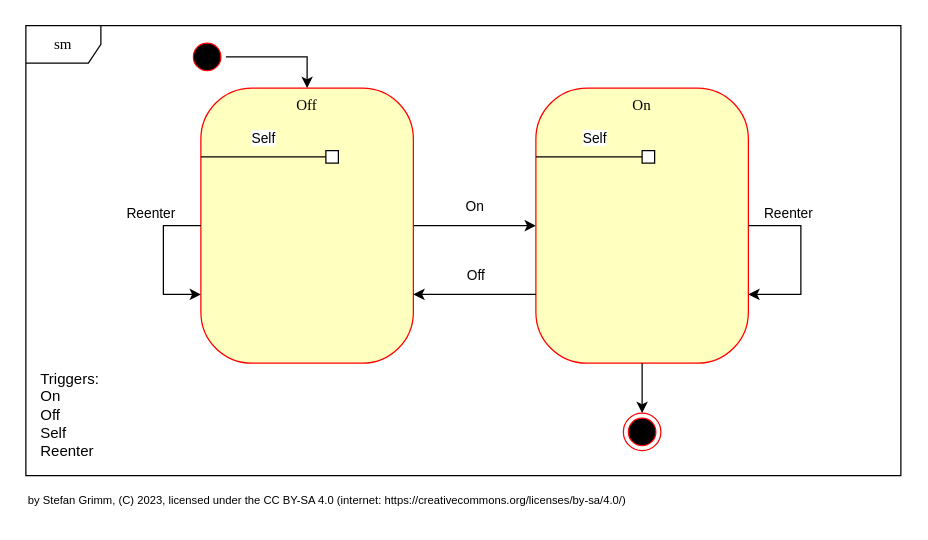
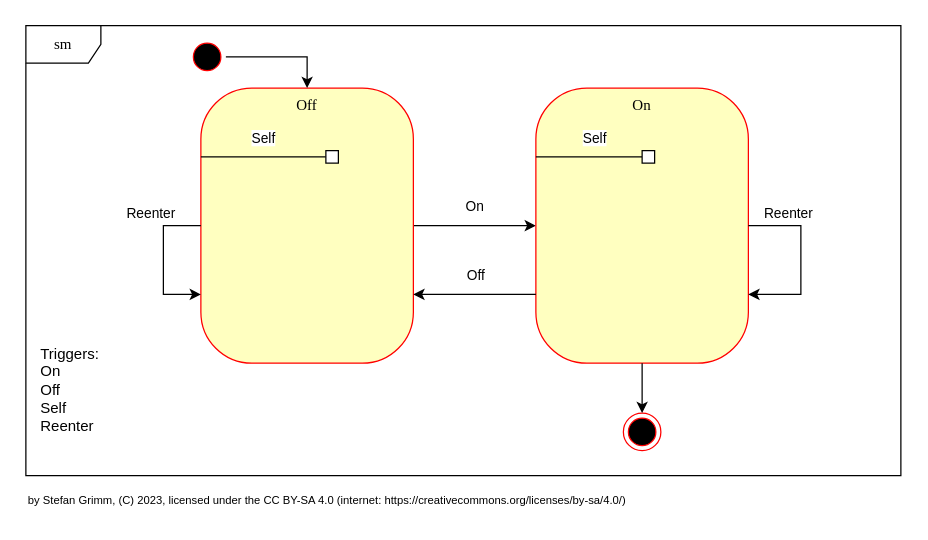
  <mxCell id="0" />
  <mxCell id="1" parent="0" />
  <mxCell id="2" value="sm" style="shape=umlFrame;whiteSpace=wrap;html=1;rounded=1;shadow=0;comic=0;labelBackgroundColor=none;strokeWidth=1;fontFamily=Verdana;fontSize=12;align=center;" parent="1" vertex="1"><mxGeometry x="20" y="20" width="700" height="360" as="geometry" /></mxCell>
  <mxCell id="3" value="On" style="edgeStyle=orthogonalEdgeStyle;rounded=0;orthogonalLoop=1;jettySize=auto;html=1;entryX=0;entryY=0.5;entryDx=0;entryDy=0;exitX=1;exitY=0.5;exitDx=0;exitDy=0;" parent="1" source="4" target="9" edge="1"><mxGeometry y="15" relative="1" as="geometry"><mxPoint x="330" y="250" as="sourcePoint" /><mxPoint x="428" y="250" as="targetPoint" /><mxPoint as="offset" /></mxGeometry></mxCell>
  <mxCell id="4" value="Off" style="rounded=1;whiteSpace=wrap;html=1;arcSize=24;fillColor=#ffffc0;strokeColor=#ff0000;shadow=0;comic=0;labelBackgroundColor=none;fontFamily=Verdana;fontSize=12;fontColor=#000000;align=center;verticalAlign=top;" parent="1" vertex="1"><mxGeometry x="160" y="70" width="170" height="220" as="geometry" /></mxCell>
  <mxCell id="5" style="edgeStyle=orthogonalEdgeStyle;rounded=0;orthogonalLoop=1;jettySize=auto;html=1;entryX=0.5;entryY=0;entryDx=0;entryDy=0;" parent="1" source="6" target="4" edge="1"><mxGeometry relative="1" as="geometry"><Array as="points"><mxPoint x="245" y="45" /></Array></mxGeometry></mxCell>
  <mxCell id="6" value="" style="ellipse;html=1;shape=startState;fillColor=#000000;strokeColor=#ff0000;rounded=1;shadow=0;comic=0;labelBackgroundColor=none;fontFamily=Verdana;fontSize=12;fontColor=#000000;align=center;direction=south;" parent="1" vertex="1"><mxGeometry x="150" y="30" width="30" height="30" as="geometry" /></mxCell>
  <mxCell id="7" value="Self" style="endArrow=none;html=1;rounded=0;exitX=0;exitY=0.5;exitDx=0;exitDy=0;entryX=0;entryY=0.25;entryDx=0;entryDy=0;" parent="1" source="8" target="4" edge="1"><mxGeometry y="-15" width="50" height="50" relative="1" as="geometry"><mxPoint x="350" y="220" as="sourcePoint" /><mxPoint x="400" y="310" as="targetPoint" /><Array as="points" /><mxPoint as="offset" /></mxGeometry></mxCell>
  <mxCell id="8" value="" style="whiteSpace=wrap;html=1;aspect=fixed;" parent="1" vertex="1"><mxGeometry x="260" y="120" width="10" height="10" as="geometry" /></mxCell>
  <mxCell id="9" value="On" style="rounded=1;whiteSpace=wrap;html=1;arcSize=24;fillColor=#ffffc0;strokeColor=#ff0000;shadow=0;comic=0;labelBackgroundColor=none;fontFamily=Verdana;fontSize=12;fontColor=#000000;align=center;verticalAlign=top;" parent="1" vertex="1"><mxGeometry x="428" y="70" width="170" height="220" as="geometry" /></mxCell>
  <mxCell id="10" value="Self" style="endArrow=none;html=1;rounded=0;exitX=0;exitY=0.5;exitDx=0;exitDy=0;entryX=0;entryY=0.25;entryDx=0;entryDy=0;" parent="1" source="11" target="9" edge="1"><mxGeometry x="-0.111" y="-15" width="50" height="50" relative="1" as="geometry"><mxPoint x="550" y="220" as="sourcePoint" /><mxPoint x="600" y="310" as="targetPoint" /><Array as="points" /><mxPoint as="offset" /></mxGeometry></mxCell>
  <mxCell id="11" value="" style="whiteSpace=wrap;html=1;aspect=fixed;" parent="1" vertex="1"><mxGeometry x="513" y="120" width="10" height="10" as="geometry" /></mxCell>
  <mxCell id="12" value="by Stefan Grimm, (C) 2023, licensed under the CC BY-SA 4.0 (internet: https://creativecommons.org/licenses/by-sa/4.0/)" style="text;html=1;strokeColor=none;fillColor=none;align=left;verticalAlign=middle;whiteSpace=wrap;rounded=0;fontSize=9;" parent="1" vertex="1"><mxGeometry x="20" y="390" width="500" height="20" as="geometry" /></mxCell>
- <mxCell id="13" value="Triggers:&lt;br&gt;On&lt;br&gt;Off&lt;br&gt;Self&lt;br&gt;Reenter" style="text;html=1;strokeColor=none;fillColor=none;align=left;verticalAlign=bottom;whiteSpace=wrap;rounded=0;" parent="1" vertex="1"><mxGeometry x="30" y="260" width="100" height="110" as="geometry" /></mxCell>
+ <mxCell id="13" value="Triggers:&lt;br&gt;On&lt;br&gt;Off&lt;br&gt;Self&lt;br&gt;Reenter" style="text;html=1;strokeColor=none;fillColor=none;align=left;verticalAlign=bottom;whiteSpace=wrap;rounded=0;" parent="1" vertex="1"><mxGeometry x="30" y="240" width="100" height="110" as="geometry" /></mxCell>
  <mxCell id="14" value="Off" style="edgeStyle=orthogonalEdgeStyle;rounded=0;orthogonalLoop=1;jettySize=auto;html=1;exitX=0;exitY=0.75;exitDx=0;exitDy=0;entryX=1;entryY=0.75;entryDx=0;entryDy=0;" parent="1" source="9" target="4" edge="1"><mxGeometry x="-0.02" y="-15" relative="1" as="geometry"><mxPoint x="330" y="310" as="sourcePoint" /><mxPoint x="428" y="310" as="targetPoint" /><mxPoint as="offset" /></mxGeometry></mxCell>
  <mxCell id="15" value="Reenter" style="edgeStyle=orthogonalEdgeStyle;rounded=0;orthogonalLoop=1;jettySize=auto;html=1;entryX=0;entryY=0.75;entryDx=0;entryDy=0;exitX=0;exitY=0.5;exitDx=0;exitDy=0;" parent="1" source="4" target="4" edge="1"><mxGeometry x="-0.478" y="-14" relative="1" as="geometry"><mxPoint x="340" y="190" as="sourcePoint" /><mxPoint x="438" y="190" as="targetPoint" /><mxPoint x="4" y="-10" as="offset" /><Array as="points"><mxPoint x="130" y="180" /><mxPoint x="130" y="235" /></Array></mxGeometry></mxCell>
  <mxCell id="16" value="Reenter" style="edgeStyle=orthogonalEdgeStyle;rounded=0;orthogonalLoop=1;jettySize=auto;html=1;entryX=1;entryY=0.75;entryDx=0;entryDy=0;exitX=1;exitY=0.5;exitDx=0;exitDy=0;" parent="1" source="9" target="9" edge="1"><mxGeometry x="-0.54" y="10" relative="1" as="geometry"><mxPoint x="170" y="190" as="sourcePoint" /><mxPoint x="170" y="245" as="targetPoint" /><mxPoint as="offset" /><Array as="points"><mxPoint x="640" y="180" /><mxPoint x="640" y="235" /></Array></mxGeometry></mxCell>
  <mxCell id="17" value="" style="ellipse;html=1;shape=endState;fillColor=#000000;strokeColor=#ff0000;" parent="1" vertex="1"><mxGeometry x="498" y="330" width="30" height="30" as="geometry" /></mxCell>
  <mxCell id="18" style="edgeStyle=orthogonalEdgeStyle;rounded=0;orthogonalLoop=1;jettySize=auto;html=1;exitX=0.5;exitY=1;exitDx=0;exitDy=0;entryX=0.5;entryY=0;entryDx=0;entryDy=0;" parent="1" source="9" target="17" edge="1"><mxGeometry relative="1" as="geometry"><mxPoint x="629" y="399" as="sourcePoint" /><mxPoint x="629" y="500" as="targetPoint" /></mxGeometry></mxCell>
